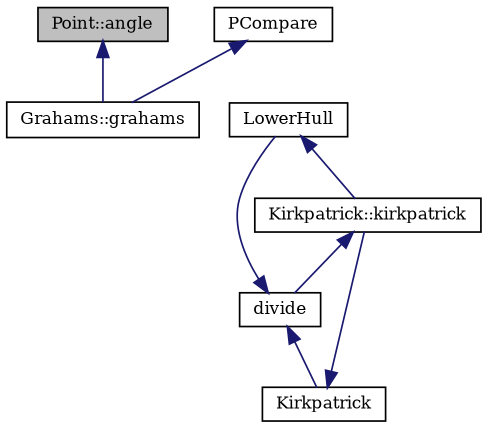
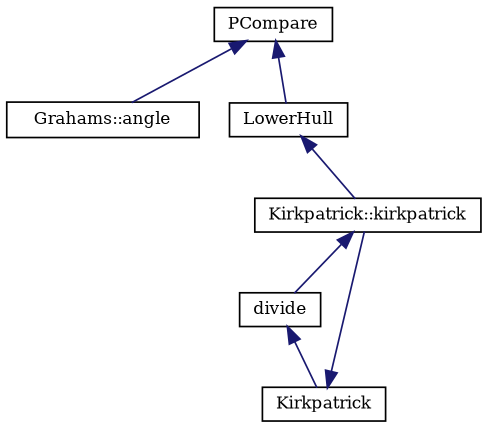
  digraph {
    fontname="DejaVu Serif"
    rankdir=TB
    node [color=black fillcolor=white fontname="DejaVu Serif" fontsize=10 shape=record style=filled]
    edge [color=midnightblue dir=back fontname="DejaVu Serif" fontsize=10 labelfontname=Helvetica labelfontsize=10 style=solid]
-   n1 [fillcolor=grey75 fontcolor=black height=0.2 label="Point::angle" width=0.4]
-   n2 [height=0.2 label="Grahams::grahams" width=0.4]
+   n2 [height=0.2 label="Grahams::angle" width=0.4]
    n3 [height=0.2 label=PCompare width=0.4]
    n4 [height=0.2 label=divide width=0.4]
    n5 [height=0.2 label=Kirkpatrick width=0.4]
    n6 [height=0.2 label=LowerHull width=0.4]
    n7 [height=0.2 label="Kirkpatrick::kirkpatrick" width=0.4]
-   n1 -> n2
    n3 -> n2
    n4 -> n5
-   n4 -> n6
+   n3 -> n6
    n5 -> n7
    n6 -> n7
    n7 -> n4
  }
